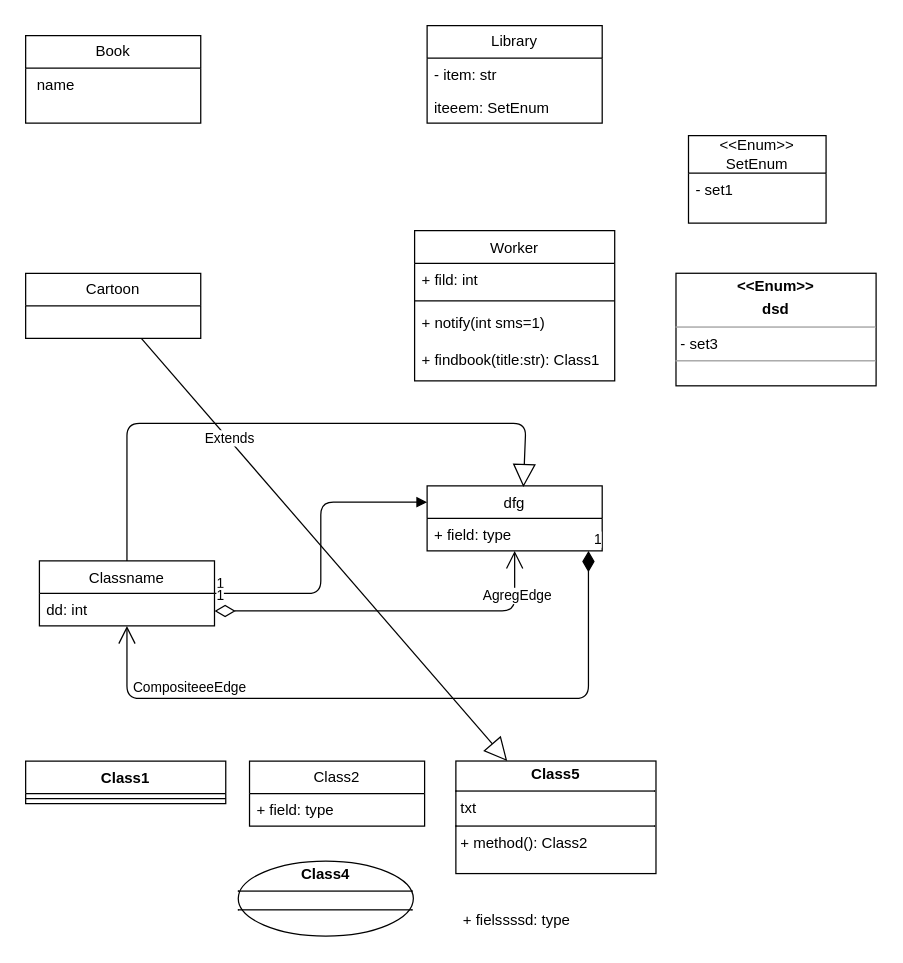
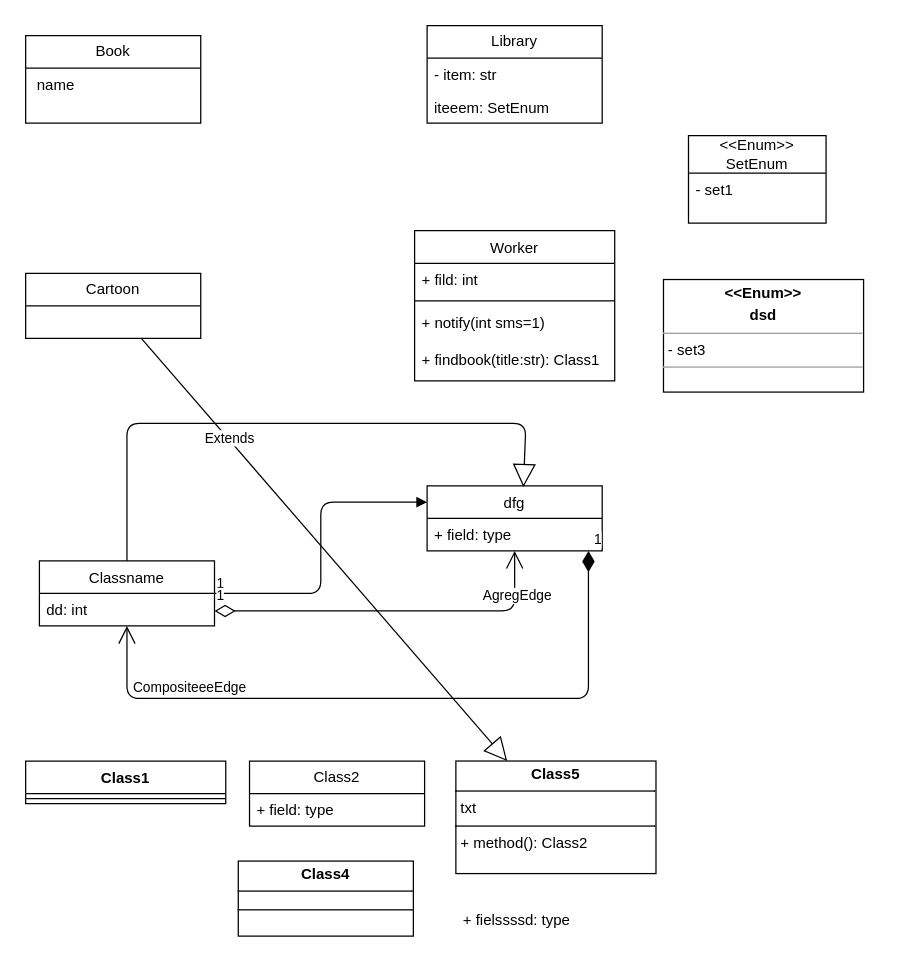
  <mxCell id="0" />
  <mxCell id="1" parent="0" />
  <mxCell id="2" value="Book" style="swimlane;fontStyle=0;childLayout=stackLayout;horizontal=1;startSize=26;fillColor=none;horizontalStack=0;resizeParent=1;resizeParentMax=0;resizeLast=0;collapsible=1;marginBottom=0;whiteSpace=wrap;html=1;" parent="1" vertex="1"><mxGeometry x="20" y="28" width="140" height="70" as="geometry" /></mxCell>
  <mxCell id="3" value=" name" style="text;strokeColor=none;fillColor=none;align=left;verticalAlign=top;spacingLeft=4;spacingRight=4;overflow=hidden;rotatable=0;points=[[0,0.5],[1,0.5]];portConstraint=eastwest;" parent="2" vertex="1"><mxGeometry y="26" width="140" height="44" as="geometry" /></mxCell>
  <mxCell id="4" value="Library" style="swimlane;fontStyle=0;childLayout=stackLayout;horizontal=1;startSize=26;fillColor=none;horizontalStack=0;resizeParent=1;resizeParentMax=0;resizeLast=0;collapsible=1;marginBottom=0;whiteSpace=wrap;html=1;" parent="1" vertex="1"><mxGeometry x="341" y="20" width="140" height="78" as="geometry" /></mxCell>
  <mxCell id="5" value="- item: str" style="text;strokeColor=none;fillColor=none;align=left;verticalAlign=top;spacingLeft=4;spacingRight=4;overflow=hidden;rotatable=0;points=[[0,0.5],[1,0.5]];portConstraint=eastwest;" parent="4" vertex="1"><mxGeometry y="26" width="140" height="26" as="geometry" /></mxCell>
  <mxCell id="6" value="iteeem: SetEnum" style="text;strokeColor=none;fillColor=none;align=left;verticalAlign=top;spacingLeft=4;spacingRight=4;overflow=hidden;rotatable=0;points=[[0,0.5],[1,0.5]];portConstraint=eastwest;" parent="4" vertex="1"><mxGeometry y="52" width="140" height="26" as="geometry" /></mxCell>
  <mxCell id="7" value="&amp;lt;&amp;lt;Enum&amp;gt;&amp;gt;&lt;br&gt;SetEnum" style="swimlane;fontStyle=0;childLayout=stackLayout;horizontal=1;startSize=30;fillColor=none;horizontalStack=0;resizeParent=1;resizeParentMax=0;resizeLast=0;collapsible=1;marginBottom=0;whiteSpace=wrap;html=1;" parent="1" vertex="1"><mxGeometry x="550" y="108" width="110" height="70" as="geometry" /></mxCell>
  <mxCell id="8" value="- set1" style="text;strokeColor=none;fillColor=none;align=left;verticalAlign=top;spacingLeft=4;spacingRight=4;overflow=hidden;rotatable=0;points=[[0,0.5],[1,0.5]];portConstraint=eastwest;whiteSpace=wrap;html=1;" parent="7" vertex="1"><mxGeometry y="30" width="110" height="40" as="geometry" /></mxCell>
  <mxCell id="9" value="" style="endArrow=block;endSize=16;endFill=0;html=1;rounded=0;" parent="1" source="10" target="32" edge="1"><mxGeometry width="160" relative="1" as="geometry"><mxPoint x="60" y="198" as="sourcePoint" /><mxPoint x="190" y="198" as="targetPoint" /></mxGeometry></mxCell>
  <mxCell id="10" value="Cartoon" style="swimlane;fontStyle=0;childLayout=stackLayout;horizontal=1;startSize=26;fillColor=none;horizontalStack=0;resizeParent=1;resizeParentMax=0;resizeLast=0;collapsible=1;marginBottom=0;whiteSpace=wrap;html=1;" parent="1" vertex="1"><mxGeometry x="20" y="218" width="140" height="52" as="geometry" /></mxCell>
  <mxCell id="11" value="Worker" style="swimlane;fontStyle=0;align=center;verticalAlign=top;childLayout=stackLayout;horizontal=1;startSize=26;horizontalStack=0;resizeParent=1;resizeParentMax=0;resizeLast=0;collapsible=1;marginBottom=0;" parent="1" vertex="1"><mxGeometry x="331" y="184" width="160" height="120" as="geometry" /></mxCell>
  <mxCell id="12" value="+ fild: int" style="text;strokeColor=none;fillColor=none;align=left;verticalAlign=top;spacingLeft=4;spacingRight=4;overflow=hidden;rotatable=0;points=[[0,0.5],[1,0.5]];portConstraint=eastwest;" parent="11" vertex="1"><mxGeometry y="26" width="160" height="26" as="geometry" /></mxCell>
  <mxCell id="13" value="" style="line;strokeWidth=1;fillColor=none;align=left;verticalAlign=middle;spacingTop=-1;spacingLeft=3;spacingRight=3;rotatable=0;labelPosition=right;points=[];portConstraint=eastwest;strokeColor=inherit;" parent="11" vertex="1"><mxGeometry y="52" width="160" height="8" as="geometry" /></mxCell>
  <mxCell id="14" value="+ notify(int sms=1)" style="text;strokeColor=none;fillColor=none;align=left;verticalAlign=top;spacingLeft=4;spacingRight=4;overflow=hidden;rotatable=0;points=[[0,0.5],[1,0.5]];portConstraint=eastwest;" parent="11" vertex="1"><mxGeometry y="60" width="160" height="30" as="geometry" /></mxCell>
  <mxCell id="15" value="+ findbook(title:str): Class1" style="text;strokeColor=none;fillColor=none;align=left;verticalAlign=top;spacingLeft=4;spacingRight=4;overflow=hidden;rotatable=0;points=[[0,0.5],[1,0.5]];portConstraint=eastwest;" parent="11" vertex="1"><mxGeometry y="90" width="160" height="30" as="geometry" /></mxCell>
  <mxCell id="16" value="dfg" style="swimlane;fontStyle=0;childLayout=stackLayout;horizontal=1;startSize=26;fillColor=none;horizontalStack=0;resizeParent=1;resizeParentMax=0;resizeLast=0;collapsible=1;marginBottom=0;" parent="1" vertex="1"><mxGeometry x="341" y="388" width="140" height="52" as="geometry" /></mxCell>
  <mxCell id="17" value="+ field: type" style="text;strokeColor=none;fillColor=none;align=left;verticalAlign=top;spacingLeft=4;spacingRight=4;overflow=hidden;rotatable=0;points=[[0,0.5],[1,0.5]];portConstraint=eastwest;" parent="16" vertex="1"><mxGeometry y="26" width="140" height="26" as="geometry" /></mxCell>
  <mxCell id="18" value="Classname" style="swimlane;fontStyle=0;childLayout=stackLayout;horizontal=1;startSize=26;fillColor=none;horizontalStack=0;resizeParent=1;resizeParentMax=0;resizeLast=0;collapsible=1;marginBottom=0;" parent="1" vertex="1"><mxGeometry x="31" y="448" width="140" height="52" as="geometry" /></mxCell>
  <mxCell id="19" value="dd: int" style="text;strokeColor=none;fillColor=none;align=left;verticalAlign=top;spacingLeft=4;spacingRight=4;overflow=hidden;rotatable=0;points=[[0,0.5],[1,0.5]];portConstraint=eastwest;" parent="18" vertex="1"><mxGeometry y="26" width="140" height="26" as="geometry" /></mxCell>
  <mxCell id="20" value="Extends" style="endArrow=block;endSize=16;endFill=0;html=1;entryX=0.55;entryY=0.019;entryDx=0;entryDy=0;entryPerimeter=0;" parent="1" source="18" target="16" edge="1"><mxGeometry x="-0.2" y="-12" width="160" relative="1" as="geometry"><mxPoint x="191" y="440" as="sourcePoint" /><mxPoint x="351" y="440" as="targetPoint" /><Array as="points"><mxPoint x="101" y="338" /><mxPoint x="420" y="338" /></Array><mxPoint as="offset" /></mxGeometry></mxCell>
  <mxCell id="21" value="" style="endArrow=block;endFill=1;html=1;edgeStyle=orthogonalEdgeStyle;align=left;verticalAlign=top;entryX=0;entryY=0.25;entryDx=0;entryDy=0;" parent="1" source="18" target="16" edge="1"><mxGeometry x="-0.761" y="-14" relative="1" as="geometry"><mxPoint x="221" y="488" as="sourcePoint" /><mxPoint x="381" y="488" as="targetPoint" /><mxPoint as="offset" /></mxGeometry></mxCell>
  <mxCell id="22" value="1" style="edgeLabel;resizable=0;html=1;align=left;verticalAlign=bottom;" parent="21" connectable="0" vertex="1"><mxGeometry x="-1" relative="1" as="geometry" /></mxCell>
  <mxCell id="23" value="1" style="endArrow=open;html=1;endSize=12;startArrow=diamondThin;startSize=14;startFill=1;edgeStyle=orthogonalEdgeStyle;align=left;verticalAlign=bottom;" parent="1" source="16" target="18" edge="1"><mxGeometry x="-1" y="3" relative="1" as="geometry"><mxPoint x="120" y="500" as="sourcePoint" /><mxPoint x="590" y="468" as="targetPoint" /><Array as="points"><mxPoint x="470" y="558" /><mxPoint x="101" y="558" /></Array></mxGeometry></mxCell>
  <mxCell id="24" value="CompositeeeEdge" style="edgeLabel;html=1;align=center;verticalAlign=middle;resizable=0;points=[];" parent="23" vertex="1" connectable="0"><mxGeometry x="0.555" y="-3" relative="1" as="geometry"><mxPoint x="-14" y="-7" as="offset" /></mxGeometry></mxCell>
  <mxCell id="25" value="1" style="endArrow=open;html=1;endSize=12;startArrow=diamondThin;startSize=14;startFill=0;edgeStyle=orthogonalEdgeStyle;align=left;verticalAlign=bottom;" parent="1" source="18" target="16" edge="1"><mxGeometry x="-1" y="3" relative="1" as="geometry"><mxPoint x="121" y="368" as="sourcePoint" /><mxPoint x="411" y="440" as="targetPoint" /><Array as="points"><mxPoint x="411" y="488" /></Array></mxGeometry></mxCell>
  <mxCell id="26" value="AgregEdge" style="edgeLabel;html=1;align=center;verticalAlign=middle;resizable=0;points=[];" parent="25" vertex="1" connectable="0"><mxGeometry x="0.756" y="-1" relative="1" as="geometry"><mxPoint as="offset" /></mxGeometry></mxCell>
  <mxCell id="27" value="Class1" style="swimlane;fontStyle=1;align=center;verticalAlign=top;childLayout=stackLayout;horizontal=1;startSize=26;horizontalStack=0;resizeParent=1;resizeParentMax=0;resizeLast=0;collapsible=1;marginBottom=0;whiteSpace=wrap;html=1;" parent="1" vertex="1"><mxGeometry x="20" y="608" width="160" height="34" as="geometry" /></mxCell>
  <mxCell id="28" value="" style="line;strokeWidth=1;fillColor=none;align=left;verticalAlign=middle;spacingTop=-1;spacingLeft=3;spacingRight=3;rotatable=0;labelPosition=right;points=[];portConstraint=eastwest;strokeColor=inherit;" parent="27" vertex="1"><mxGeometry y="26" width="160" height="8" as="geometry" /></mxCell>
  <mxCell id="29" value="Class2" style="swimlane;fontStyle=0;childLayout=stackLayout;horizontal=1;startSize=26;fillColor=none;horizontalStack=0;resizeParent=1;resizeParentMax=0;resizeLast=0;collapsible=1;marginBottom=0;whiteSpace=wrap;html=1;" parent="1" vertex="1"><mxGeometry x="199" y="608" width="140" height="52" as="geometry" /></mxCell>
  <mxCell id="30" value="+ field: type" style="text;strokeColor=none;fillColor=none;align=left;verticalAlign=top;spacingLeft=4;spacingRight=4;overflow=hidden;rotatable=0;points=[[0,0.5],[1,0.5]];portConstraint=eastwest;whiteSpace=wrap;html=1;" parent="29" vertex="1"><mxGeometry y="26" width="140" height="26" as="geometry" /></mxCell>
- <mxCell id="31" value="&lt;p style=&quot;margin:0px;margin-top:4px;text-align:center;&quot;&gt;&lt;b&gt;Class4&lt;/b&gt;&lt;/p&gt;&lt;hr size=&quot;1&quot; style=&quot;border-style:solid;&quot;&gt;&lt;div style=&quot;height:2px;&quot;&gt;&lt;/div&gt;&lt;hr size=&quot;1&quot; style=&quot;border-style:solid;&quot;&gt;&lt;div style=&quot;height:2px;&quot;&gt;&lt;/div&gt;" style="ellipse;verticalAlign=top;align=left;overflow=fill;html=1;whiteSpace=wrap;" parent="1" vertex="1"><mxGeometry x="190" y="688" width="140" height="60" as="geometry" /></mxCell>
+ <mxCell id="31" value="&lt;p style=&quot;margin:0px;margin-top:4px;text-align:center;&quot;&gt;&lt;b&gt;Class4&lt;/b&gt;&lt;/p&gt;&lt;hr size=&quot;1&quot; style=&quot;border-style:solid;&quot;&gt;&lt;div style=&quot;height:2px;&quot;&gt;&lt;/div&gt;&lt;hr size=&quot;1&quot; style=&quot;border-style:solid;&quot;&gt;&lt;div style=&quot;height:2px;&quot;&gt;&lt;/div&gt;" style="verticalAlign=top;align=left;overflow=fill;html=1;whiteSpace=wrap;" parent="1" vertex="1"><mxGeometry x="190" y="688" width="140" height="60" as="geometry" /></mxCell>
  <mxCell id="32" value="&lt;p style=&quot;margin:0px;margin-top:4px;text-align:center;&quot;&gt;&lt;b&gt;Class5&lt;/b&gt;&lt;/p&gt;&lt;hr size=&quot;1&quot; style=&quot;border-style:solid;&quot;&gt;&lt;p style=&quot;margin:0px;margin-left:4px;&quot;&gt;txt&lt;/p&gt;&lt;hr size=&quot;1&quot; style=&quot;border-style:solid;&quot;&gt;&lt;p style=&quot;margin:0px;margin-left:4px;&quot;&gt;+ method(): Class2&lt;/p&gt;" style="verticalAlign=top;align=left;overflow=fill;html=1;whiteSpace=wrap;" parent="1" vertex="1"><mxGeometry x="364" y="608" width="160" height="90" as="geometry" /></mxCell>
  <mxCell id="33" value="+ fielssssd: type" style="text;strokeColor=none;fillColor=none;align=left;verticalAlign=top;spacingLeft=4;spacingRight=4;overflow=hidden;rotatable=0;points=[[0,0.5],[1,0.5]];portConstraint=eastwest;whiteSpace=wrap;html=1;" parent="1" vertex="1"><mxGeometry x="364" y="722" width="160" height="26" as="geometry" /></mxCell>
- <mxCell id="34" value="&lt;p style=&quot;margin:0px;margin-top:4px;text-align:center;&quot;&gt;&lt;b&gt;&amp;lt;&amp;lt;Enum&amp;gt;&amp;gt;&lt;/b&gt;&lt;/p&gt;&lt;p style=&quot;margin:0px;margin-top:4px;text-align:center;&quot;&gt;&lt;b&gt;dsd&lt;/b&gt;&lt;/p&gt;&lt;hr size=&quot;1&quot;&gt;&lt;p style=&quot;margin:0px;margin-left:4px;&quot;&gt;- set3&lt;/p&gt;&lt;hr size=&quot;1&quot;&gt;&lt;p style=&quot;margin:0px;margin-left:4px;&quot;&gt;&lt;br&gt;&lt;/p&gt;" style="verticalAlign=top;align=left;overflow=fill;fontSize=12;fontFamily=Helvetica;html=1;" parent="1" vertex="1"><mxGeometry x="540" y="218" width="160" height="90" as="geometry" /></mxCell>
+ <mxCell id="34" value="&lt;p style=&quot;margin:0px;margin-top:4px;text-align:center;&quot;&gt;&lt;b&gt;&amp;lt;&amp;lt;Enum&amp;gt;&amp;gt;&lt;/b&gt;&lt;/p&gt;&lt;p style=&quot;margin:0px;margin-top:4px;text-align:center;&quot;&gt;&lt;b&gt;dsd&lt;/b&gt;&lt;/p&gt;&lt;hr size=&quot;1&quot;&gt;&lt;p style=&quot;margin:0px;margin-left:4px;&quot;&gt;- set3&lt;/p&gt;&lt;hr size=&quot;1&quot;&gt;&lt;p style=&quot;margin:0px;margin-left:4px;&quot;&gt;&lt;br&gt;&lt;/p&gt;" style="verticalAlign=top;align=left;overflow=fill;fontSize=12;fontFamily=Helvetica;html=1;" parent="1" vertex="1"><mxGeometry x="530" y="223" width="160" height="90" as="geometry" /></mxCell>
